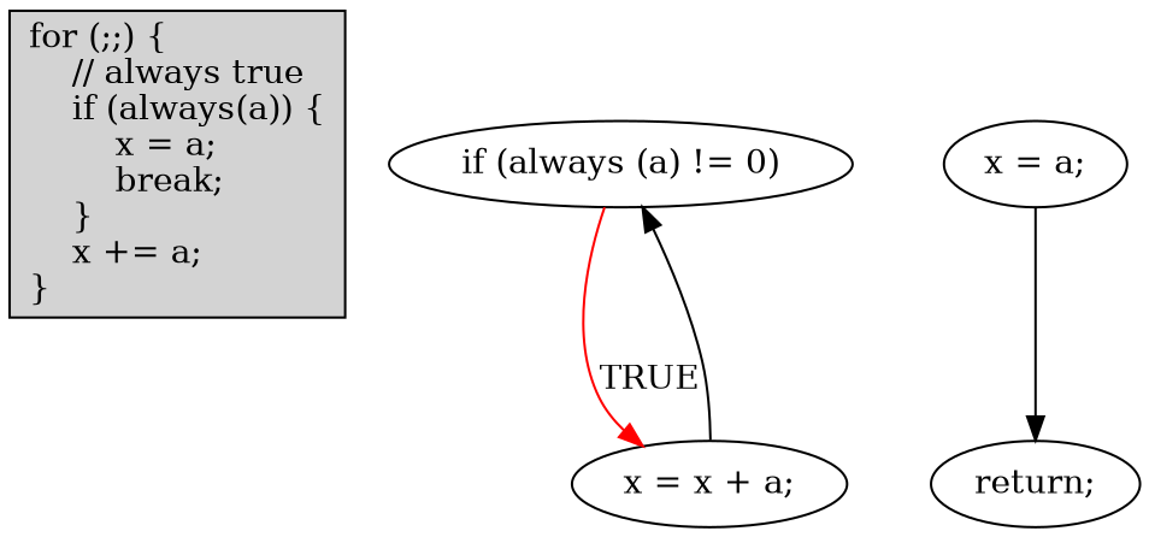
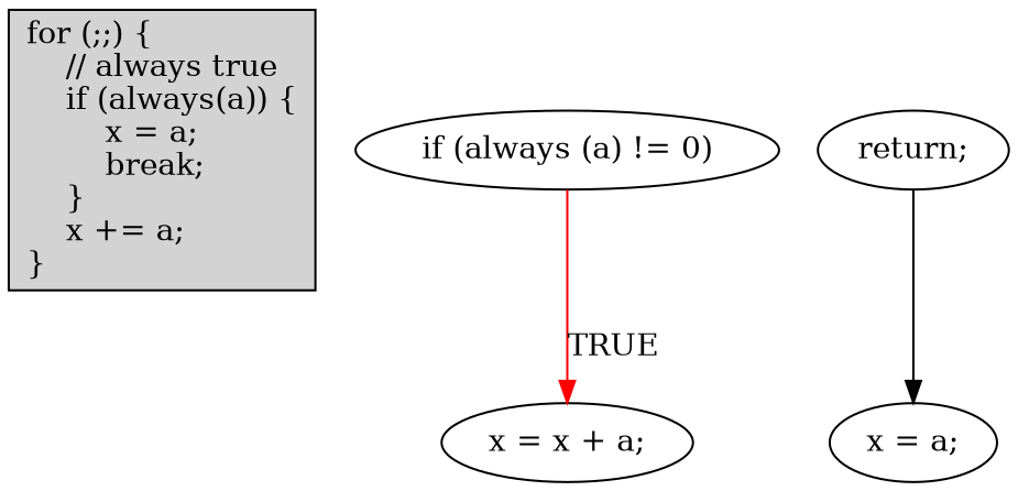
  digraph {
    edge [color=black]
    n1 [label="for (;;) \{\l\ \ \ \ // always true\l\ \ \ \ if (always(a)) \{\l\ \ \ \ \ \ \ \ x = a;\l\ \ \ \ \ \ \ \ break;\l\ \ \ \ \}\l\ \ \ \ x += a;\l\}\l" shape=record style=filled]
    n2 [label="if (always (a) != 0)"]
    n3 [label="x = x + a;"]
    n4 [label="x = a;"]
    n5 [label="return;"]
    n2 -> n3 [color=red label=TRUE]
-   n3 -> n2
-   n4 -> n5
+   n5 -> n4
  }
